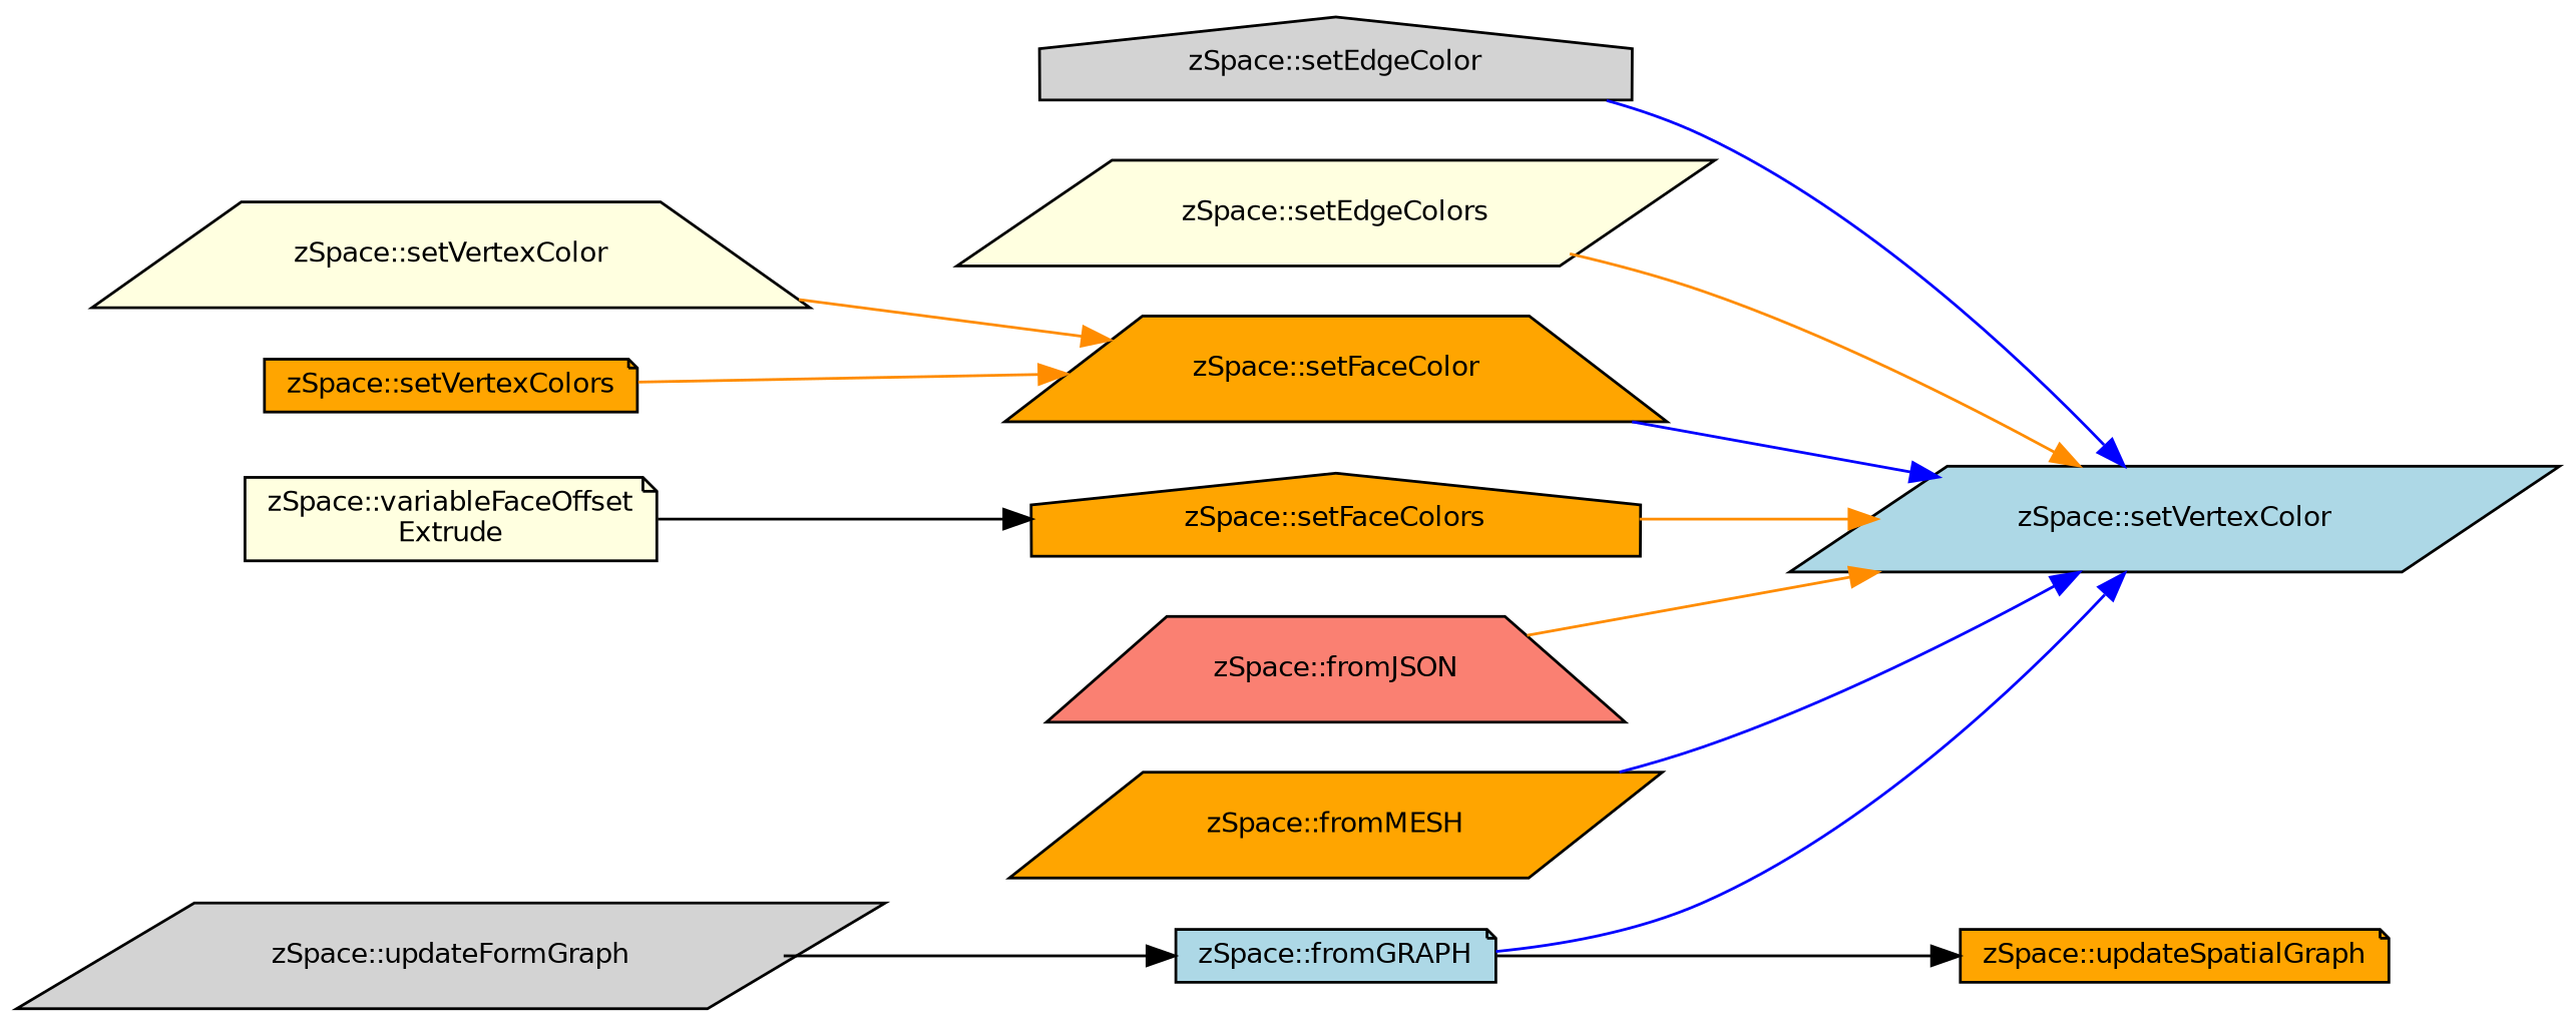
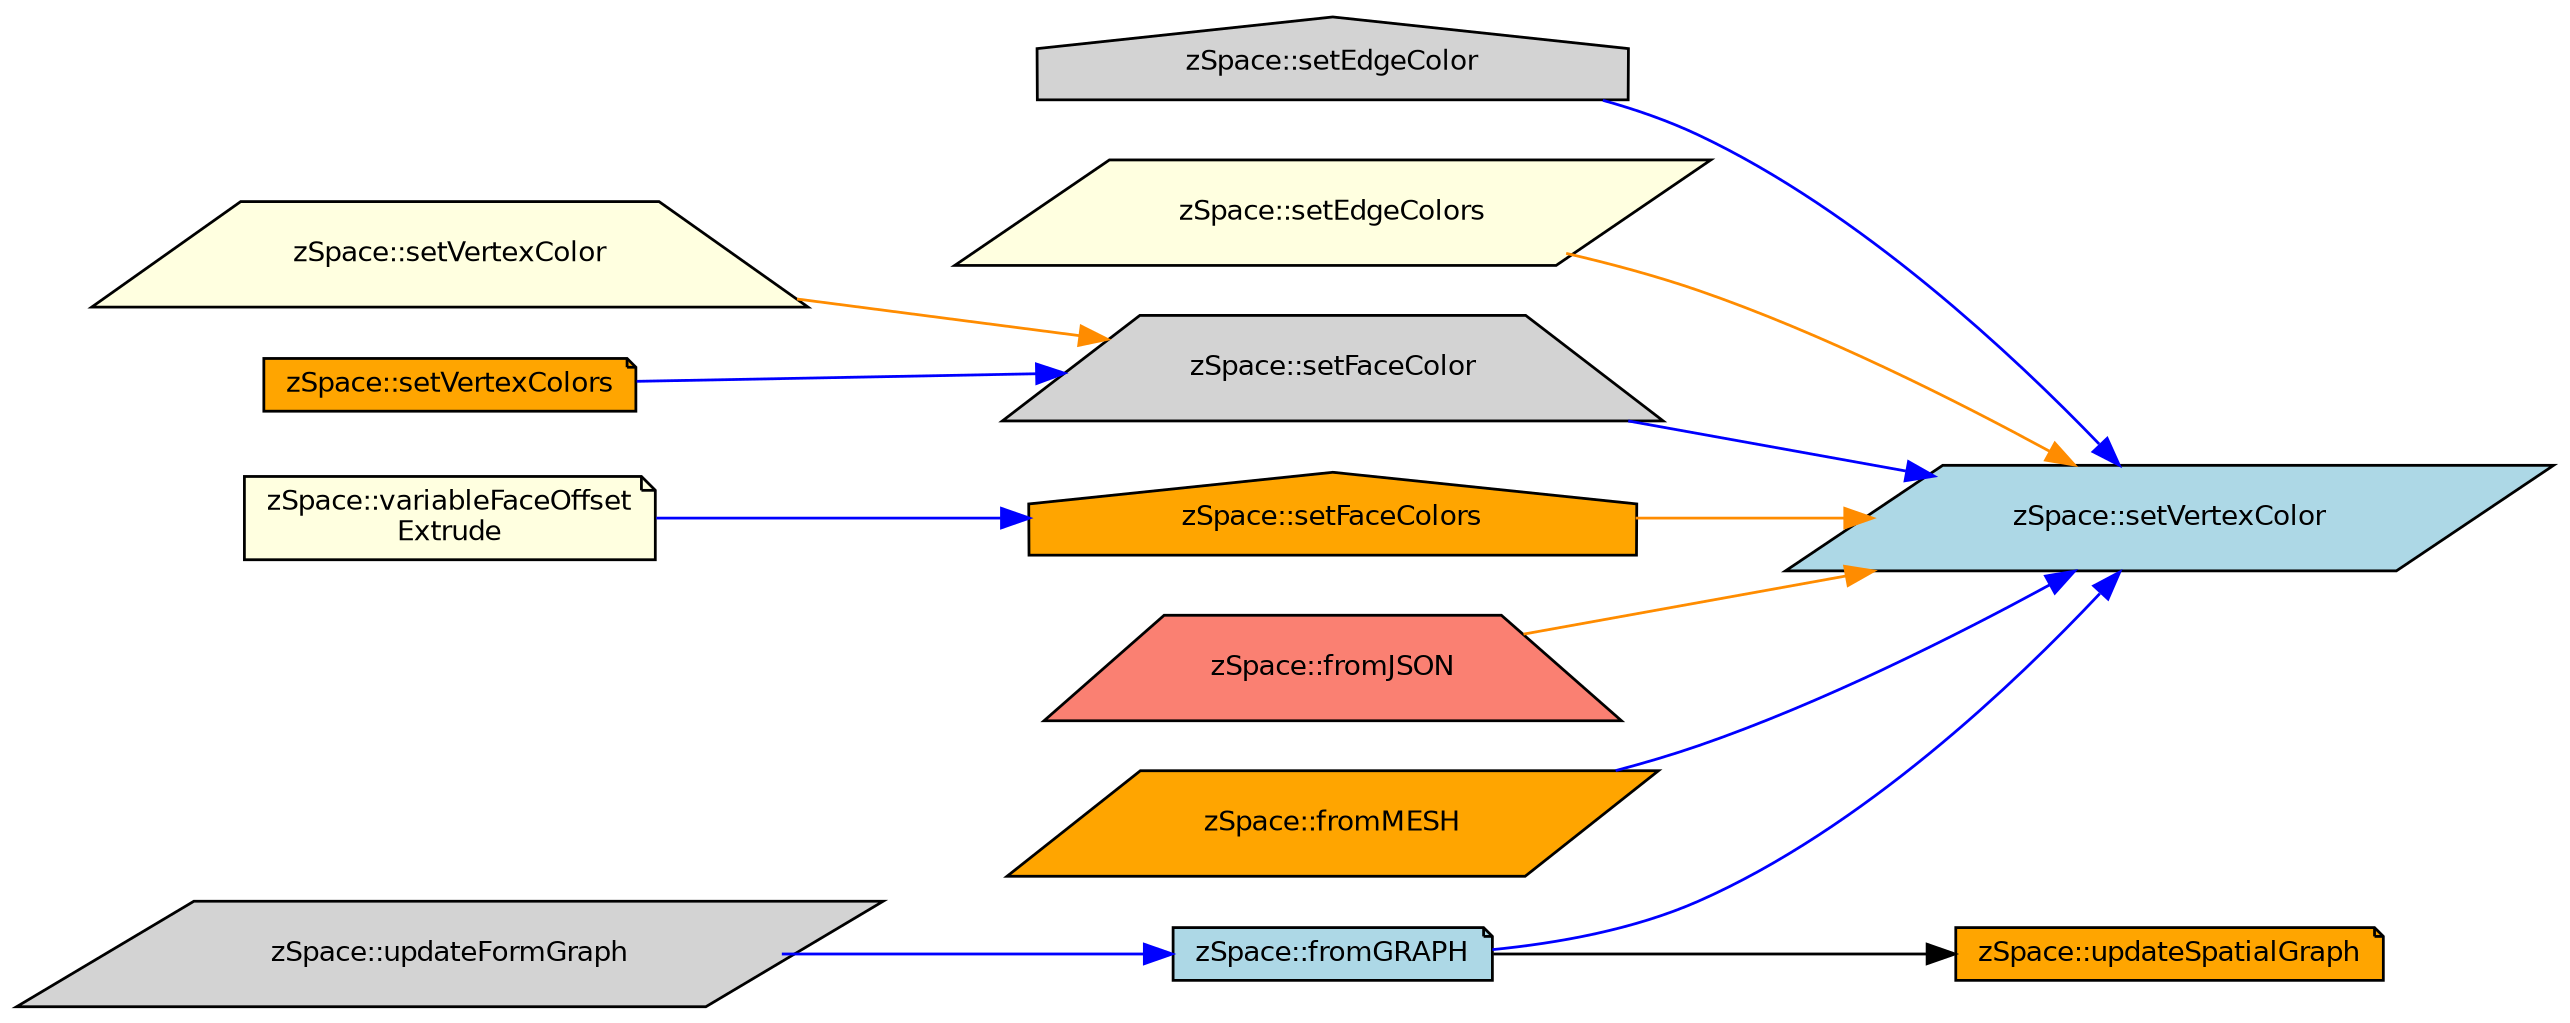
  digraph {
    fontname="DejaVu Sans"
    rankdir=RL
    node [color=black fillcolor=orange fontname="DejaVu Sans" fontsize=10 shape=parallelogram style=filled]
    edge [color=blue dir=back fontname="DejaVu Sans" fontsize=10 labelfontname=Helvetica labelfontsize=10 style=solid]
    n1 [fillcolor=lightblue fontcolor=black height=0.2 label="zSpace::setVertexColor" width=0.4]
    n2 [fillcolor=lightgrey height=0.2 label="zSpace::setEdgeColor" shape=house width=0.4]
    n3 [fillcolor=lightyellow height=0.2 label="zSpace::setEdgeColors" width=0.4]
-   n4 [height=0.2 label="zSpace::setFaceColor" shape=trapezium width=0.4]
+   n4 [fillcolor=lightgrey height=0.2 label="zSpace::setFaceColor" shape=trapezium width=0.4]
    n5 [height=0.2 label="zSpace::setFaceColors" shape=house width=0.4]
    n6 [fillcolor=salmon height=0.2 label="zSpace::fromJSON" shape=trapezium width=0.4]
    n7 [height=0.2 label="zSpace::fromMESH" width=0.4]
    n8 [fillcolor=lightblue height=0.2 label="zSpace::fromGRAPH" shape=note width=0.4]
    n9 [fillcolor=lightyellow height=0.2 label="zSpace::setVertexColor" shape=trapezium width=0.4]
    n10 [height=0.2 label="zSpace::setVertexColors" shape=note width=0.4]
    n11 [fillcolor=lightyellow height=0.2 label="zSpace::variableFaceOffset\lExtrude" shape=note width=0.4]
    n12 [fillcolor=lightgrey height=0.2 label="zSpace::updateFormGraph" width=0.4]
    n13 [height=0.2 label="zSpace::updateSpatialGraph" shape=note width=0.4]
    n1 -> n2
    n1 -> n3 [color=darkorange]
    n1 -> n4
    n1 -> n5 [color=darkorange]
    n1 -> n6 [color=darkorange]
    n1 -> n7
    n1 -> n8
    n4 -> n9 [color=darkorange]
-   n4 -> n10 [color=darkorange]
-   n5 -> n11 [color=black]
-   n8 -> n12 [color=black]
+   n4 -> n10
+   n5 -> n11
+   n8 -> n12
    n13 -> n8 [color=black]
  }
